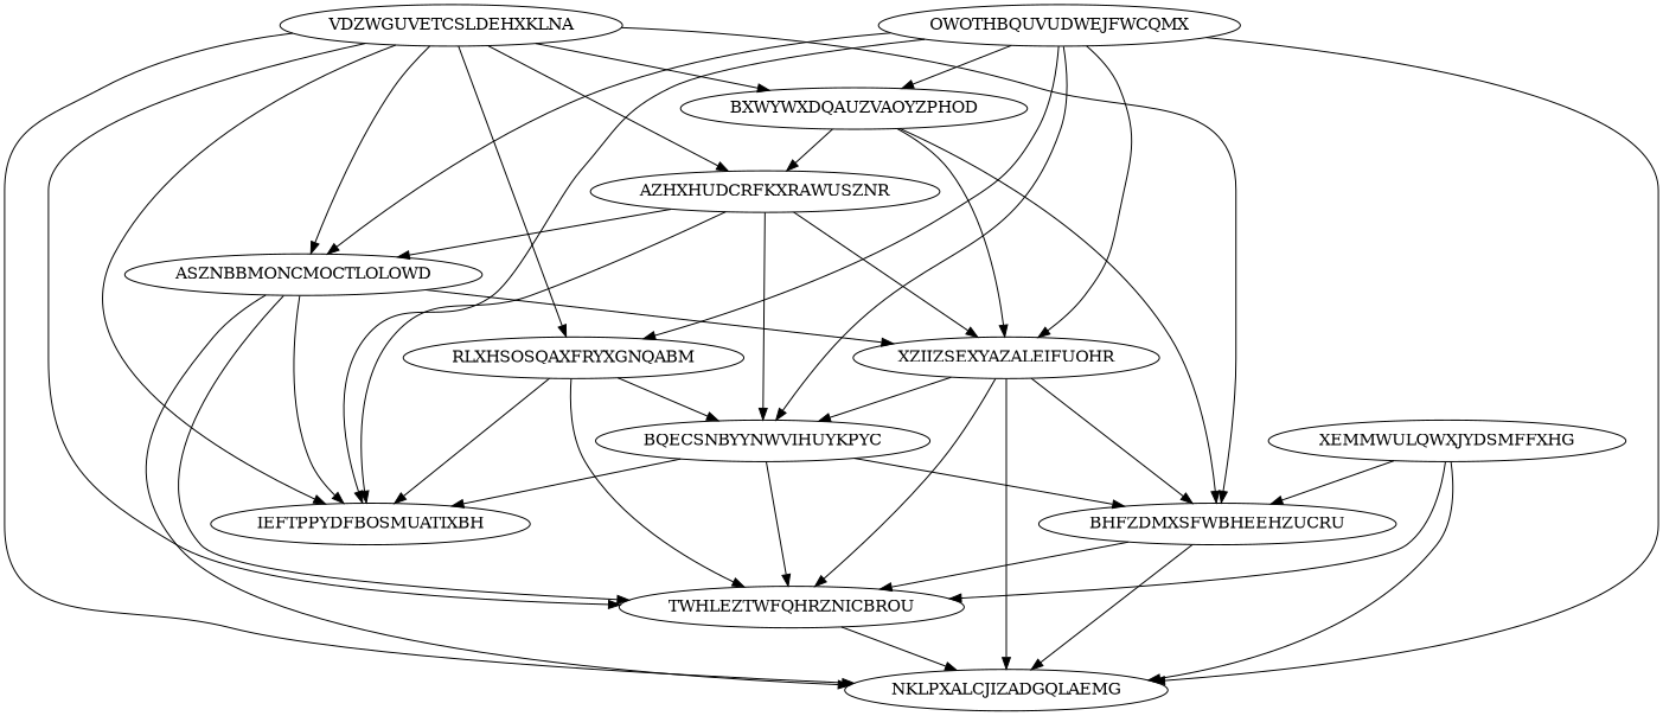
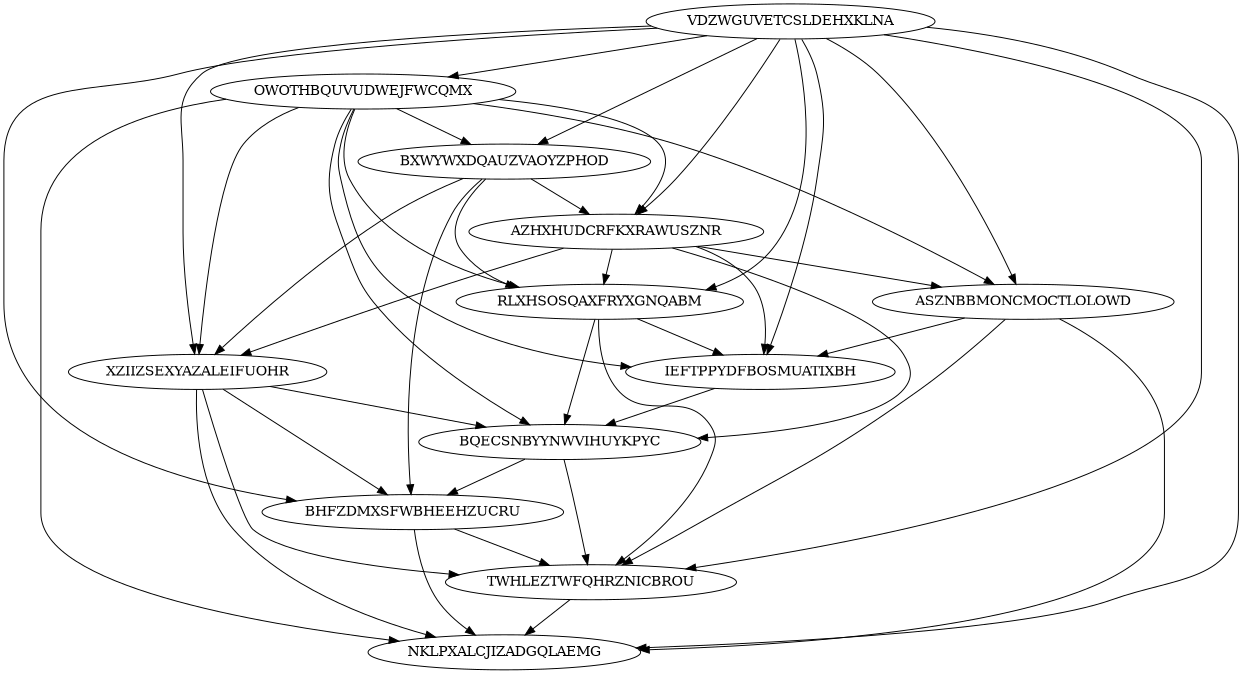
  digraph {
    node [Weight=15]
    edge [Weight=18]
    VDZWGUVETCSLDEHXKLNA [Weight=10]
    OWOTHBQUVUDWEJFWCQMX [Weight=13]
    BXWYWXDQAUZVAOYZPHOD [Weight=11]
    AZHXHUDCRFKXRAWUSZNR [Weight=20]
    ASZNBBMONCMOCTLOLOWD
    RLXHSOSQAXFRYXGNQABM [Weight=20]
    IEFTPPYDFBOSMUATIXBH [Weight=19]
    BHFZDMXSFWBHEEHZUCRU [Weight=12]
    TWHLEZTWFQHRZNICBROU
    NKLPXALCJIZADGQLAEMG
    XZIIZSEXYAZALEIFUOHR [Weight=19]
    BQECSNBYYNWVIHUYKPYC [Weight=12]
-   XEMMWULQWXJYDSMFFXHG
+   VDZWGUVETCSLDEHXKLNA -> OWOTHBQUVUDWEJFWCQMX [Weight=19]
    VDZWGUVETCSLDEHXKLNA -> BXWYWXDQAUZVAOYZPHOD [Weight=11]
    VDZWGUVETCSLDEHXKLNA -> AZHXHUDCRFKXRAWUSZNR
    VDZWGUVETCSLDEHXKLNA -> ASZNBBMONCMOCTLOLOWD
    VDZWGUVETCSLDEHXKLNA -> RLXHSOSQAXFRYXGNQABM [Weight=13]
    VDZWGUVETCSLDEHXKLNA -> IEFTPPYDFBOSMUATIXBH [Weight=20]
    VDZWGUVETCSLDEHXKLNA -> BHFZDMXSFWBHEEHZUCRU [Weight=14]
    VDZWGUVETCSLDEHXKLNA -> TWHLEZTWFQHRZNICBROU [Weight=14]
    VDZWGUVETCSLDEHXKLNA -> NKLPXALCJIZADGQLAEMG [Weight=13]
    OWOTHBQUVUDWEJFWCQMX -> BXWYWXDQAUZVAOYZPHOD [Weight=12]
+   OWOTHBQUVUDWEJFWCQMX -> AZHXHUDCRFKXRAWUSZNR [Weight=16]
    OWOTHBQUVUDWEJFWCQMX -> ASZNBBMONCMOCTLOLOWD [Weight=19]
    OWOTHBQUVUDWEJFWCQMX -> RLXHSOSQAXFRYXGNQABM [Weight=10]
    OWOTHBQUVUDWEJFWCQMX -> IEFTPPYDFBOSMUATIXBH [Weight=17]
    OWOTHBQUVUDWEJFWCQMX -> NKLPXALCJIZADGQLAEMG [Weight=19]
    OWOTHBQUVUDWEJFWCQMX -> XZIIZSEXYAZALEIFUOHR [Weight=17]
    OWOTHBQUVUDWEJFWCQMX -> BQECSNBYYNWVIHUYKPYC [Weight=16]
    BXWYWXDQAUZVAOYZPHOD -> AZHXHUDCRFKXRAWUSZNR [Weight=17]
+   BXWYWXDQAUZVAOYZPHOD -> RLXHSOSQAXFRYXGNQABM [Weight=19]
    BXWYWXDQAUZVAOYZPHOD -> BHFZDMXSFWBHEEHZUCRU [Weight=16]
    BXWYWXDQAUZVAOYZPHOD -> XZIIZSEXYAZALEIFUOHR [Weight=20]
    AZHXHUDCRFKXRAWUSZNR -> ASZNBBMONCMOCTLOLOWD
+   AZHXHUDCRFKXRAWUSZNR -> RLXHSOSQAXFRYXGNQABM
    AZHXHUDCRFKXRAWUSZNR -> IEFTPPYDFBOSMUATIXBH [Weight=10]
    AZHXHUDCRFKXRAWUSZNR -> XZIIZSEXYAZALEIFUOHR [Weight=10]
    AZHXHUDCRFKXRAWUSZNR -> BQECSNBYYNWVIHUYKPYC [Weight=11]
    ASZNBBMONCMOCTLOLOWD -> IEFTPPYDFBOSMUATIXBH [Weight=15]
    ASZNBBMONCMOCTLOLOWD -> TWHLEZTWFQHRZNICBROU [Weight=20]
    ASZNBBMONCMOCTLOLOWD -> NKLPXALCJIZADGQLAEMG [Weight=20]
-   ASZNBBMONCMOCTLOLOWD -> XZIIZSEXYAZALEIFUOHR [Weight=13]
+   VDZWGUVETCSLDEHXKLNA -> XZIIZSEXYAZALEIFUOHR [Weight=13]
    RLXHSOSQAXFRYXGNQABM -> IEFTPPYDFBOSMUATIXBH [Weight=15]
    RLXHSOSQAXFRYXGNQABM -> TWHLEZTWFQHRZNICBROU [Weight=13]
    RLXHSOSQAXFRYXGNQABM -> BQECSNBYYNWVIHUYKPYC [Weight=20]
-   BQECSNBYYNWVIHUYKPYC -> IEFTPPYDFBOSMUATIXBH [Weight=13]
+   IEFTPPYDFBOSMUATIXBH -> BQECSNBYYNWVIHUYKPYC [Weight=13]
    BHFZDMXSFWBHEEHZUCRU -> TWHLEZTWFQHRZNICBROU [Weight=11]
    BHFZDMXSFWBHEEHZUCRU -> NKLPXALCJIZADGQLAEMG [Weight=13]
    TWHLEZTWFQHRZNICBROU -> NKLPXALCJIZADGQLAEMG [Weight=14]
    XZIIZSEXYAZALEIFUOHR -> BHFZDMXSFWBHEEHZUCRU [Weight=19]
    XZIIZSEXYAZALEIFUOHR -> TWHLEZTWFQHRZNICBROU
    XZIIZSEXYAZALEIFUOHR -> NKLPXALCJIZADGQLAEMG [Weight=10]
    XZIIZSEXYAZALEIFUOHR -> BQECSNBYYNWVIHUYKPYC [Weight=13]
    BQECSNBYYNWVIHUYKPYC -> BHFZDMXSFWBHEEHZUCRU
    BQECSNBYYNWVIHUYKPYC -> TWHLEZTWFQHRZNICBROU
-   XEMMWULQWXJYDSMFFXHG -> BHFZDMXSFWBHEEHZUCRU [Weight=10]
-   XEMMWULQWXJYDSMFFXHG -> TWHLEZTWFQHRZNICBROU [Weight=10]
-   XEMMWULQWXJYDSMFFXHG -> NKLPXALCJIZADGQLAEMG [Weight=15]
  }
